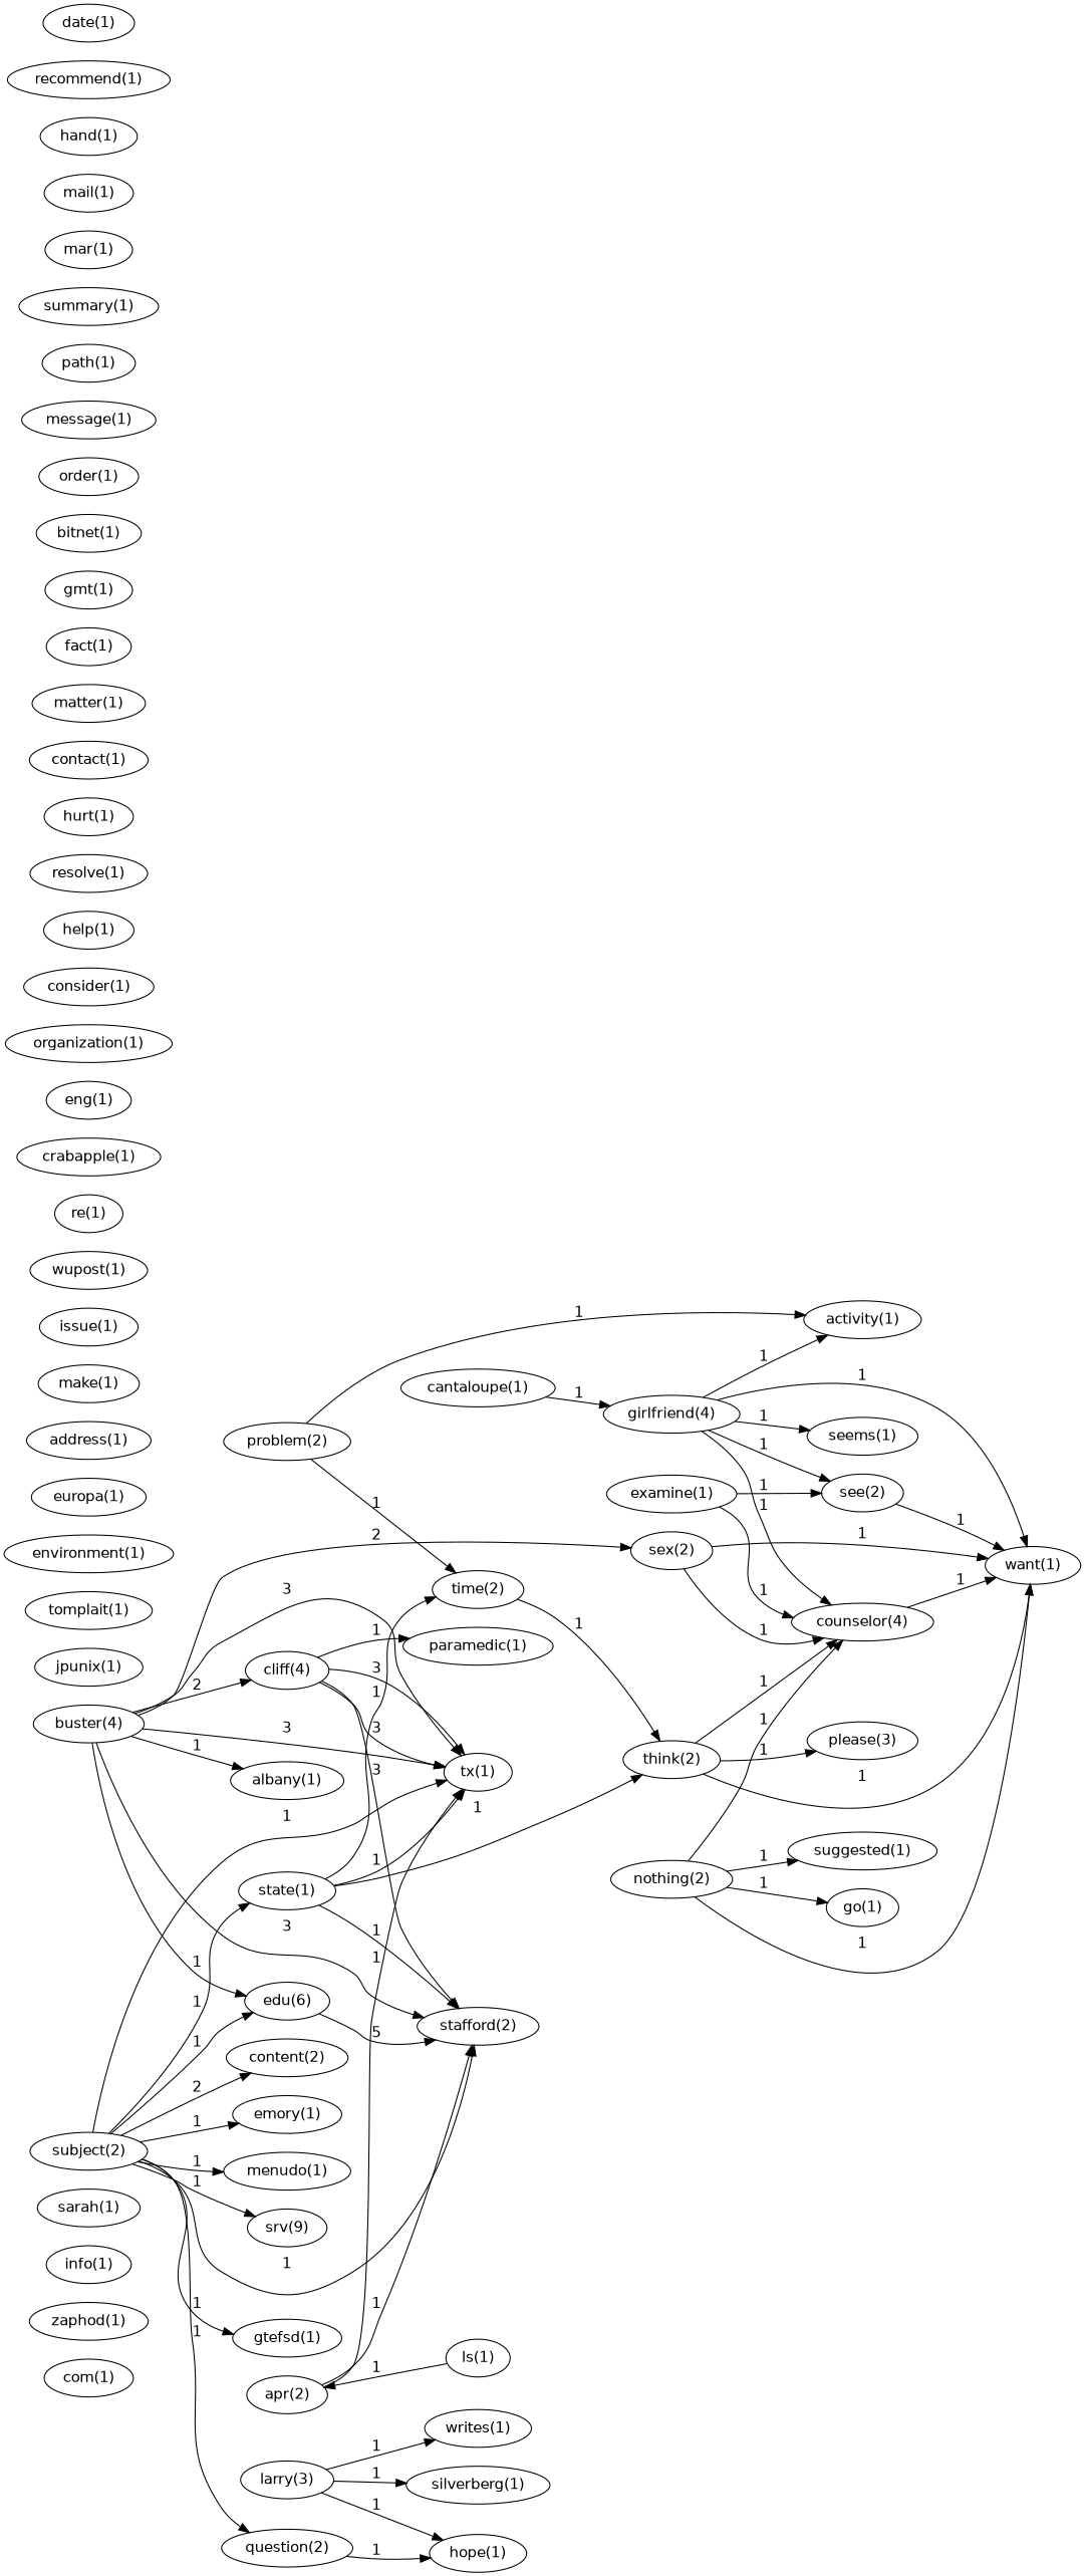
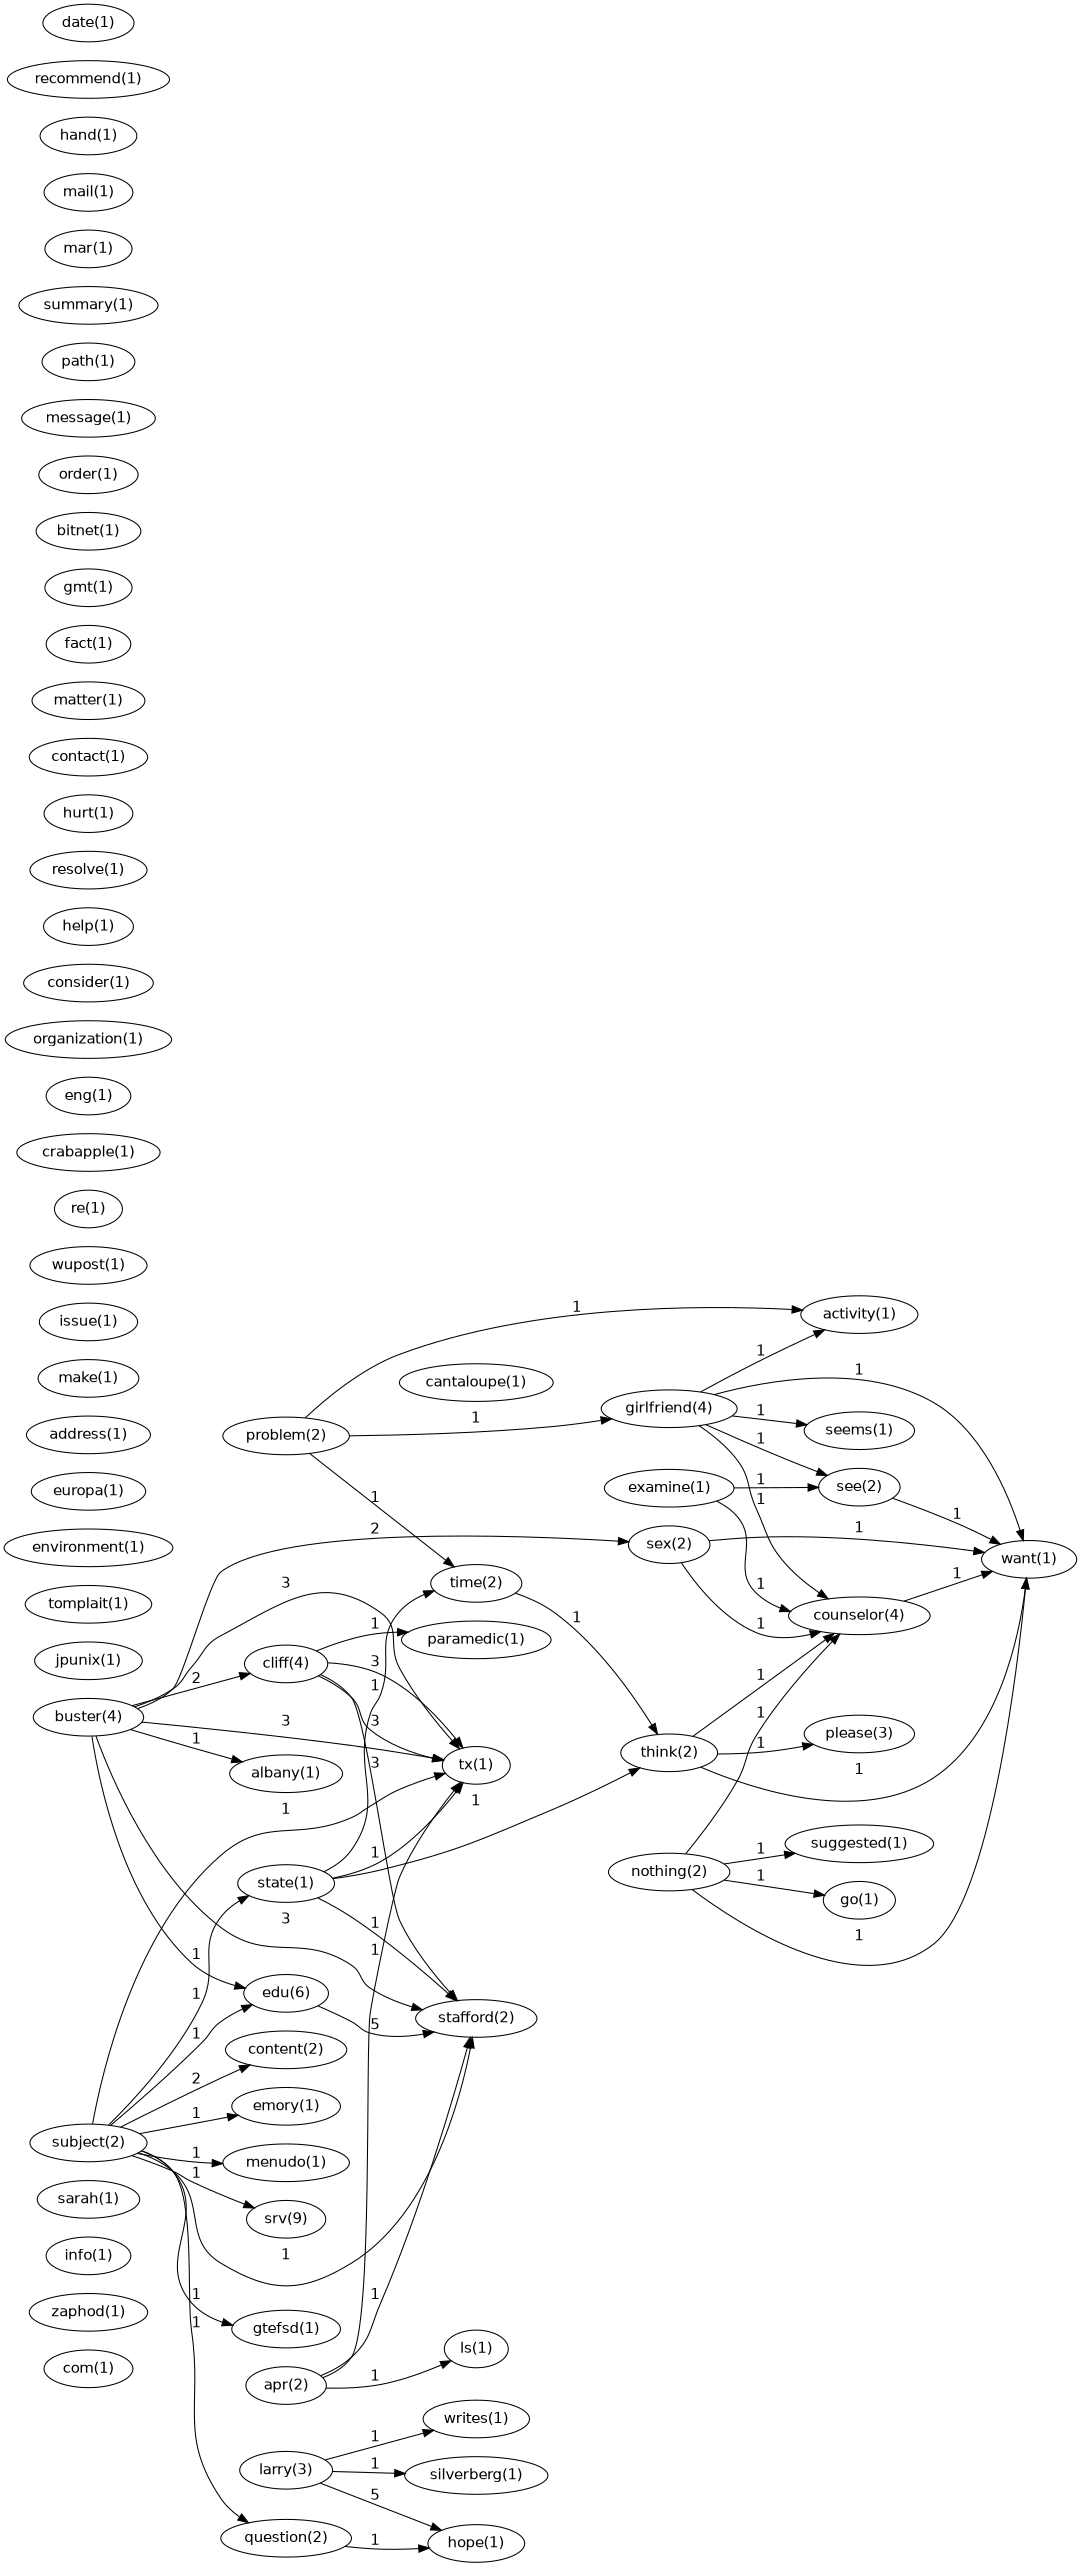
  digraph {
    fontname="DejaVu Sans"
    rankdir=LR
    node [fontname="DejaVu Sans"]
    edge [fontname="DejaVu Sans"]
    n1 [label="com(1)"]
    n2 [label="zaphod(1)"]
    n3 [label="info(1)"]
    n4 [label="sarah(1)"]
    n5 [label="problem(2)"]
    n6 [label="girlfriend(4)"]
    n7 [label="activity(1)"]
    n8 [label="time(2)"]
    n9 [label="seems(1)"]
    n10 [label="see(2)"]
    n11 [label="counselor(4)"]
    n12 [label="want(1)"]
    n13 [label="think(2)"]
    n14 [label="please(3)"]
    n15 [label="jpunix(1)"]
    n16 [label="buster(4)"]
    n17 [label="sex(2)"]
    n18 [label="cliff(4)"]
    n19 [label="tx(1)"]
    n20 [label="albany(1)"]
    n21 [label="edu(6)"]
    n22 [label="stafford(2)"]
    n23 [label="paramedic(1)"]
    n24 [label="tomplait(1)"]
    n25 [label="environment(1)"]
    n26 [label="europa(1)"]
    n27 [label="address(1)"]
    n28 [label="cantaloupe(1)"]
    n29 [label="make(1)"]
    n30 [label="issue(1)"]
    n31 [label="nothing(2)"]
    n32 [label="go(1)"]
    n33 [label="suggested(1)"]
    n34 [label="wupost(1)"]
    n35 [label="re(1)"]
    n36 [label="crabapple(1)"]
    n37 [label="eng(1)"]
    n38 [label="organization(1)"]
    n39 [label="consider(1)"]
    n40 [label="help(1)"]
    n41 [label="resolve(1)"]
    n42 [label="hurt(1)"]
    n43 [label="larry(3)"]
    n44 [label="silverberg(1)"]
    n45 [label="writes(1)"]
    n46 [label="hope(1)"]
    n47 [label="subject(2)"]
    n48 [label="content(2)"]
    n49 [label="emory(1)"]
    n50 [label="menudo(1)"]
    n51 [label="srv(9)"]
    n52 [label="state(1)"]
    n53 [label="question(2)"]
    n54 [label="gtefsd(1)"]
    n55 [label="contact(1)"]
    n56 [label="matter(1)"]
    n57 [label="fact(1)"]
    n58 [label="examine(1)"]
    n59 [label="gmt(1)"]
    n60 [label="bitnet(1)"]
    n61 [label="apr(2)"]
    n62 [label="ls(1)"]
    n63 [label="order(1)"]
    n64 [label="message(1)"]
    n65 [label="path(1)"]
    n66 [label="summary(1)"]
    n67 [label="mar(1)"]
    n68 [label="mail(1)"]
    n69 [label="hand(1)"]
    n70 [label="recommend(1)"]
    n71 [label="date(1)"]
-   n28 -> n6 [label=1]
+   n5 -> n6 [label=1]
    n5 -> n7 [label=1]
    n5 -> n8 [label=1]
    n6 -> n7 [label=1]
    n6 -> n9 [label=1]
    n6 -> n10 [label=1]
    n6 -> n11 [label=1]
    n6 -> n12 [label=1]
    n8 -> n13 [label=1]
    n10 -> n12 [label=1]
    n11 -> n12 [label=1]
    n13 -> n11 [label=1]
    n13 -> n12 [label=1]
    n13 -> n14 [label=1]
    n16 -> n17 [label=2]
    n16 -> n18 [label=2]
    n16 -> n19 [label=3]
    n16 -> n19 [label=3]
    n16 -> n20 [label=1]
    n16 -> n21 [label=1]
    n16 -> n22 [label=3]
    n17 -> n11 [label=1]
    n17 -> n12 [label=1]
    n18 -> n19 [label=3]
    n18 -> n19 [label=3]
    n18 -> n22 [label=3]
    n18 -> n23 [label=1]
    n21 -> n22 [label=5]
    n31 -> n11 [label=1]
    n31 -> n12 [label=1]
    n31 -> n32 [label=1]
    n31 -> n33 [label=1]
    n43 -> n44 [label=1]
    n43 -> n45 [label=1]
-   n43 -> n46 [label=1]
+   n43 -> n46 [label=5]
    n47 -> n19 [label=1]
    n47 -> n21 [label=1]
    n47 -> n22 [label=1]
    n47 -> n48 [label=2]
    n47 -> n49 [label=1]
    n47 -> n50 [label=1]
    n47 -> n51 [label=1]
    n47 -> n52 [label=1]
    n47 -> n53 [label=1]
    n47 -> n54 [label=1]
    n52 -> n8 [label=1]
    n52 -> n13 [label=1]
    n52 -> n19 [label=1]
    n52 -> n22 [label=1]
    n53 -> n46 [label=1]
    n58 -> n10 [label=1]
    n58 -> n11 [label=1]
    n61 -> n19 [label=1]
    n61 -> n22 [label=1]
-   n62 -> n61 [label=1]
+   n61 -> n62 [label=1]
  }
